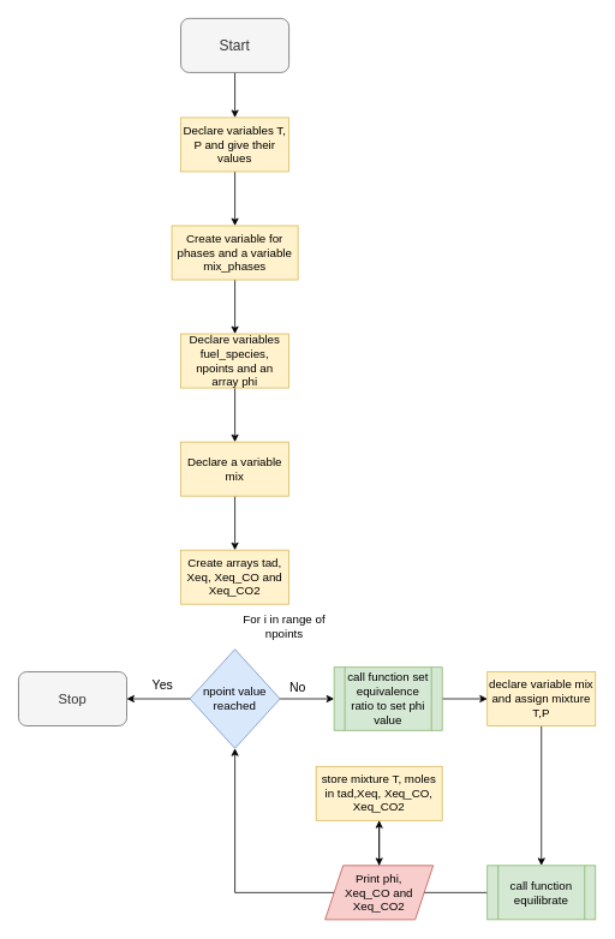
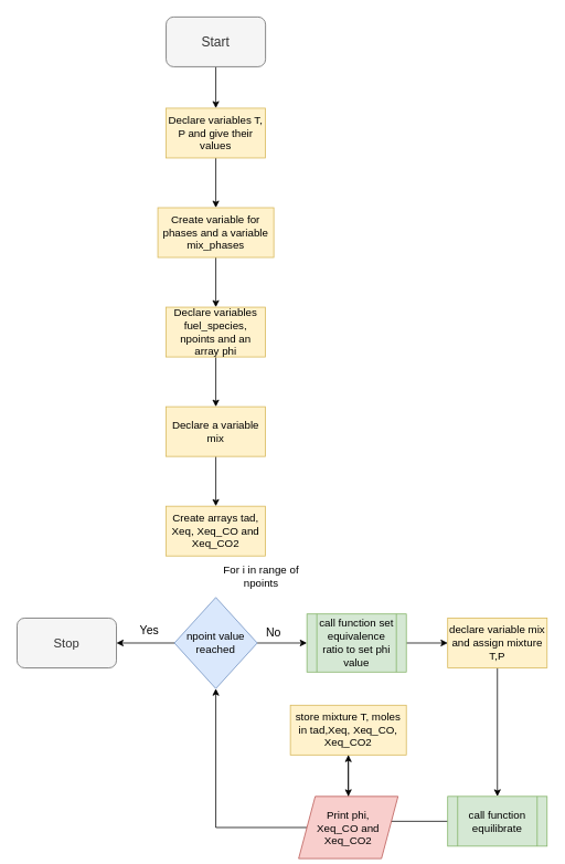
  <mxCell id="0" />
  <mxCell id="1" parent="0" />
  <mxCell id="2" value="" style="edgeStyle=orthogonalEdgeStyle;rounded=0;orthogonalLoop=1;jettySize=auto;html=1;fontSize=13;" parent="1" edge="1"><mxGeometry relative="1" as="geometry"><mxPoint x="260" y="190" as="sourcePoint" /><mxPoint x="260" y="250" as="targetPoint" /></mxGeometry></mxCell>
  <mxCell id="3" value="Declare variables T, P and give their values" style="rounded=0;whiteSpace=wrap;html=1;fillColor=#fff2cc;strokeColor=#d6b656;fontSize=13;" parent="1" vertex="1"><mxGeometry x="200" y="130" width="120" height="60" as="geometry" /></mxCell>
  <mxCell id="4" value="" style="edgeStyle=orthogonalEdgeStyle;rounded=0;orthogonalLoop=1;jettySize=auto;html=1;fontSize=13;" parent="1" source="5" target="7" edge="1"><mxGeometry relative="1" as="geometry" /></mxCell>
  <mxCell id="5" value="&lt;div style=&quot;font-size: 13px;&quot;&gt;Create variable for phases and a variable&lt;/div&gt;&lt;div style=&quot;font-size: 13px;&quot;&gt;mix_phases&lt;br style=&quot;font-size: 13px;&quot;&gt; &lt;/div&gt;" style="whiteSpace=wrap;html=1;rounded=0;fillColor=#fff2cc;strokeColor=#d6b656;fontSize=13;" parent="1" vertex="1"><mxGeometry x="190" y="250" width="140" height="60" as="geometry" /></mxCell>
  <mxCell id="6" value="" style="edgeStyle=orthogonalEdgeStyle;rounded=0;orthogonalLoop=1;jettySize=auto;html=1;fontSize=13;" parent="1" source="7" target="11" edge="1"><mxGeometry relative="1" as="geometry" /></mxCell>
  <mxCell id="7" value="Declare variables fuel_species, npoints and an array phi" style="whiteSpace=wrap;html=1;rounded=0;fillColor=#fff2cc;strokeColor=#d6b656;fontSize=13;" parent="1" vertex="1"><mxGeometry x="200" y="370" width="120" height="60" as="geometry" /></mxCell>
  <mxCell id="8" value="" style="edgeStyle=orthogonalEdgeStyle;rounded=0;orthogonalLoop=1;jettySize=auto;html=1;fontSize=13;" parent="1" source="9" target="3" edge="1"><mxGeometry relative="1" as="geometry" /></mxCell>
  <mxCell id="9" value="Start" style="rounded=1;whiteSpace=wrap;html=1;fillColor=#f5f5f5;strokeColor=#666666;fontColor=#333333;fontSize=16;" parent="1" vertex="1"><mxGeometry x="200" y="20" width="120" height="60" as="geometry" /></mxCell>
  <mxCell id="10" value="" style="edgeStyle=orthogonalEdgeStyle;rounded=0;orthogonalLoop=1;jettySize=auto;html=1;fontSize=13;" parent="1" source="11" target="12" edge="1"><mxGeometry relative="1" as="geometry" /></mxCell>
  <mxCell id="11" value="Declare a variable mix " style="whiteSpace=wrap;html=1;rounded=0;fillColor=#fff2cc;strokeColor=#d6b656;fontSize=13;" parent="1" vertex="1"><mxGeometry x="200" y="490" width="120" height="60" as="geometry" /></mxCell>
  <mxCell id="12" value="Create arrays tad, Xeq, Xeq_CO and Xeq_CO2 " style="whiteSpace=wrap;html=1;rounded=0;fillColor=#fff2cc;strokeColor=#d6b656;fontSize=13;" parent="1" vertex="1"><mxGeometry x="200" y="610" width="120" height="60" as="geometry" /></mxCell>
  <mxCell id="13" value="" style="edgeStyle=orthogonalEdgeStyle;rounded=0;orthogonalLoop=1;jettySize=auto;html=1;fontSize=13;" parent="1" source="15" target="17" edge="1"><mxGeometry relative="1" as="geometry" /></mxCell>
  <mxCell id="14" value="" style="edgeStyle=orthogonalEdgeStyle;rounded=0;orthogonalLoop=1;jettySize=auto;html=1;fontSize=13;" parent="1" source="15" target="28" edge="1"><mxGeometry relative="1" as="geometry" /></mxCell>
  <mxCell id="15" value="npoint value reached" style="rhombus;whiteSpace=wrap;html=1;rounded=0;fillColor=#dae8fc;strokeColor=#6c8ebf;fontSize=13;" parent="1" vertex="1"><mxGeometry x="210" y="720" width="100" height="110" as="geometry" /></mxCell>
  <mxCell id="16" value="" style="edgeStyle=orthogonalEdgeStyle;rounded=0;orthogonalLoop=1;jettySize=auto;html=1;fontSize=13;" parent="1" source="17" target="20" edge="1"><mxGeometry relative="1" as="geometry" /></mxCell>
  <mxCell id="17" value="call function set equivalence ratio to set phi value" style="shape=process;whiteSpace=wrap;html=1;backgroundOutline=1;rounded=0;fillColor=#d5e8d4;strokeColor=#82b366;fontSize=13;" parent="1" vertex="1"><mxGeometry x="370" y="740" width="120" height="70" as="geometry" /></mxCell>
  <mxCell id="18" value="&lt;font style=&quot;font-size: 14px;&quot;&gt;No&lt;/font&gt;" style="text;html=1;strokeColor=none;fillColor=none;align=center;verticalAlign=middle;whiteSpace=wrap;rounded=0;fontSize=14;" parent="1" vertex="1"><mxGeometry x="310" y="745" width="40" height="35" as="geometry" /></mxCell>
  <mxCell id="19" value="" style="edgeStyle=orthogonalEdgeStyle;rounded=0;orthogonalLoop=1;jettySize=auto;html=1;fontSize=13;" parent="1" source="20" target="23" edge="1"><mxGeometry relative="1" as="geometry" /></mxCell>
  <mxCell id="20" value="declare variable mix and assign mixture T,P" style="whiteSpace=wrap;html=1;rounded=0;fillColor=#fff2cc;strokeColor=#d6b656;fontSize=13;" parent="1" vertex="1"><mxGeometry x="540" y="745" width="120" height="60" as="geometry" /></mxCell>
  <mxCell id="21" value="For i in range of npoints" style="text;html=1;strokeColor=none;fillColor=none;align=center;verticalAlign=middle;whiteSpace=wrap;rounded=0;fontSize=13;fontStyle=0" parent="1" vertex="1"><mxGeometry x="260" y="670" width="110" height="50" as="geometry" /></mxCell>
  <mxCell id="22" value="" style="edgeStyle=orthogonalEdgeStyle;rounded=0;orthogonalLoop=1;jettySize=auto;html=1;fontSize=13;" parent="1" source="23" target="25" edge="1"><mxGeometry relative="1" as="geometry" /></mxCell>
  <mxCell id="23" value="call function equilibrate " style="shape=process;whiteSpace=wrap;html=1;backgroundOutline=1;fontSize=13;fillColor=#d5e8d4;strokeColor=#82b366;" parent="1" vertex="1"><mxGeometry x="540" y="960" width="120" height="60" as="geometry" /></mxCell>
  <mxCell id="24" value="" style="edgeStyle=orthogonalEdgeStyle;rounded=0;orthogonalLoop=1;jettySize=auto;html=1;fontSize=13;" parent="1" source="25" target="27" edge="1"><mxGeometry relative="1" as="geometry" /></mxCell>
  <mxCell id="25" value="store mixture T, moles in tad,Xeq, Xeq_CO, Xeq_CO2" style="whiteSpace=wrap;html=1;fontSize=13;fillColor=#fff2cc;strokeColor=#d6b656;" parent="1" vertex="1"><mxGeometry x="350" y="850" width="140" height="60" as="geometry" /></mxCell>
  <mxCell id="26" value="" style="edgeStyle=orthogonalEdgeStyle;rounded=0;orthogonalLoop=1;jettySize=auto;html=1;fontSize=13;entryX=0.5;entryY=1;entryDx=0;entryDy=0;" parent="1" source="27" target="15" edge="1"><mxGeometry relative="1" as="geometry"><mxPoint x="270" y="980" as="targetPoint" /></mxGeometry></mxCell>
- <mxCell id="27" value="&lt;div style=&quot;font-size: 13px&quot;&gt;Print phi, &lt;br&gt;&lt;/div&gt;&lt;div style=&quot;font-size: 13px&quot;&gt;Xeq_CO and&lt;br&gt;&lt;/div&gt;&lt;div style=&quot;font-size: 13px&quot;&gt;Xeq_CO2&lt;br style=&quot;font-size: 13px&quot;&gt;&lt;/div&gt;" style="shape=parallelogram;perimeter=parallelogramPerimeter;whiteSpace=wrap;html=1;fixedSize=1;fontSize=13;fillColor=#f8cecc;strokeColor=#b85450;" parent="1" vertex="1"><mxGeometry x="360" y="960" width="120" height="60" as="geometry" /></mxCell>
+ <mxCell id="27" value="&lt;div style=&quot;font-size: 13px&quot;&gt;Print phi, &lt;br&gt;&lt;/div&gt;&lt;div style=&quot;font-size: 13px&quot;&gt;Xeq_CO and&lt;br&gt;&lt;/div&gt;&lt;div style=&quot;font-size: 13px&quot;&gt;Xeq_CO2&lt;br style=&quot;font-size: 13px&quot;&gt;&lt;/div&gt;" style="shape=parallelogram;perimeter=parallelogramPerimeter;whiteSpace=wrap;html=1;fixedSize=1;fontSize=13;fillColor=#f8cecc;strokeColor=#b85450;" parent="1" vertex="1"><mxGeometry x="360" y="960" width="120" height="75" as="geometry" /></mxCell>
  <mxCell id="28" value="Stop" style="rounded=1;whiteSpace=wrap;html=1;fontSize=15;fillColor=#f5f5f5;strokeColor=#666666;fontColor=#333333;" parent="1" vertex="1"><mxGeometry x="20" y="745" width="120" height="60" as="geometry" /></mxCell>
  <mxCell id="29" value="Yes" style="text;html=1;strokeColor=none;fillColor=none;align=center;verticalAlign=middle;whiteSpace=wrap;rounded=0;fontSize=14;" parent="1" vertex="1"><mxGeometry x="160" y="750" width="40" height="20" as="geometry" /></mxCell>
